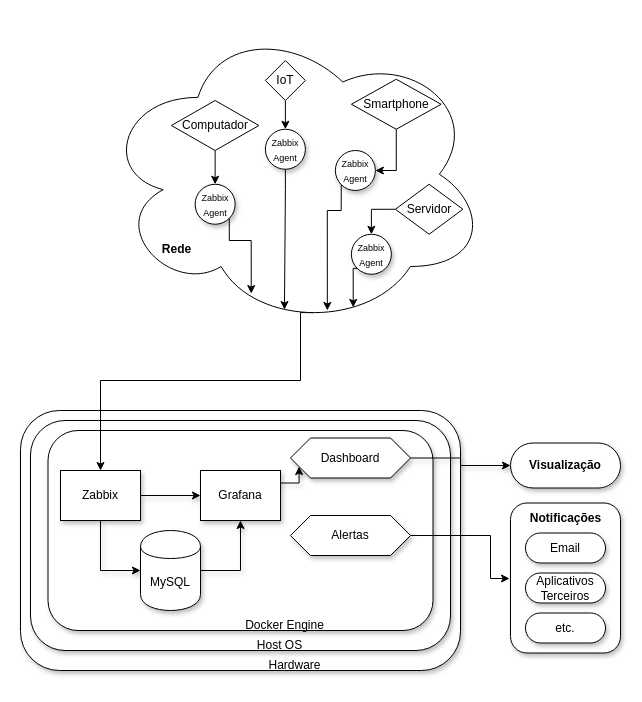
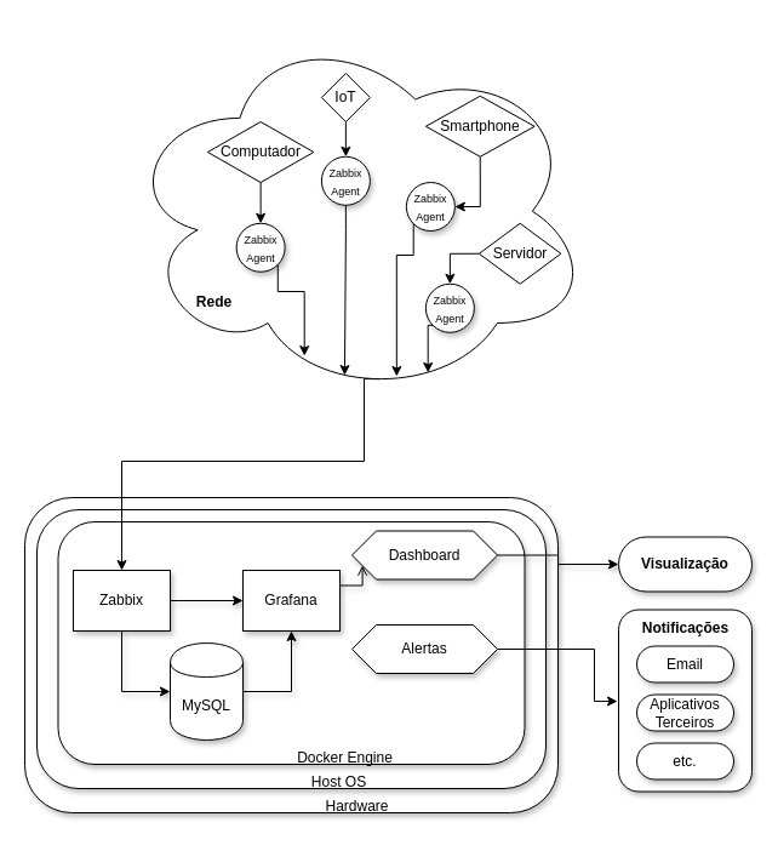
  <mxCell id="0" />
  <mxCell id="1" style="" parent="0" />
  <mxCell id="2" value="" style="rounded=1;whiteSpace=wrap;html=1;shadow=1;treeFolding=0;treeMoving=0;fixDash=0;collapsible=0;recursiveResize=1;expand=1;backgroundOutline=0;movableLabel=0;autosize=0;fixedWidth=0;comic=0;" parent="1" vertex="1"><mxGeometry x="20" y="410" width="440" height="260" as="geometry" /></mxCell>
  <mxCell id="3" value="" style="rounded=1;whiteSpace=wrap;html=1;shadow=1;treeFolding=0;treeMoving=0;fixDash=0;collapsible=0;recursiveResize=1;expand=1;backgroundOutline=0;movableLabel=0;autosize=0;fixedWidth=0;comic=0;" parent="1" vertex="1"><mxGeometry x="30" y="420" width="420" height="230" as="geometry" /></mxCell>
  <mxCell id="4" value="" style="rounded=1;whiteSpace=wrap;html=1;shadow=1;glass=0;perimeterSpacing=1;" parent="1" vertex="1"><mxGeometry x="47.5" y="430" width="385" height="200" as="geometry" /></mxCell>
  <mxCell id="5" style="edgeStyle=orthogonalEdgeStyle;rounded=0;orthogonalLoop=1;jettySize=auto;html=1;exitX=0.55;exitY=0.95;exitDx=0;exitDy=0;exitPerimeter=0;entryX=0.5;entryY=0;entryDx=0;entryDy=0;" parent="1" source="6" target="9" edge="1"><mxGeometry relative="1" as="geometry"><Array as="points"><mxPoint x="300" y="312" /><mxPoint x="300" y="380" /><mxPoint x="100" y="380" /></Array></mxGeometry></mxCell>
  <mxCell id="6" value="" style="ellipse;shape=cloud;whiteSpace=wrap;html=1;rotation=0;" parent="1" vertex="1"><mxGeometry x="100.88" y="20" width="386.25" height="307.5" as="geometry" /></mxCell>
  <mxCell id="7" style="edgeStyle=orthogonalEdgeStyle;rounded=0;orthogonalLoop=1;jettySize=auto;html=1;exitX=0.5;exitY=1;exitDx=0;exitDy=0;entryX=0;entryY=0.5;entryDx=0;entryDy=0;shadow=1;" parent="1" source="9" target="13" edge="1"><mxGeometry relative="1" as="geometry" /></mxCell>
  <mxCell id="8" style="edgeStyle=orthogonalEdgeStyle;rounded=0;orthogonalLoop=1;jettySize=auto;html=1;exitX=1;exitY=0.5;exitDx=0;exitDy=0;entryX=0;entryY=0.5;entryDx=0;entryDy=0;shadow=1;" parent="1" source="9" target="11" edge="1"><mxGeometry relative="1" as="geometry" /></mxCell>
  <mxCell id="9" value="&lt;div&gt;Zabbix&lt;/div&gt;" style="html=1;whiteSpace=wrap;shadow=1;" parent="1" vertex="1"><mxGeometry x="60" y="470" width="80" height="50" as="geometry" /></mxCell>
- <mxCell id="10" style="edgeStyle=orthogonalEdgeStyle;rounded=0;orthogonalLoop=1;jettySize=auto;html=1;exitX=1;exitY=0.25;exitDx=0;exitDy=0;entryX=0;entryY=0.75;entryDx=0;entryDy=0;shadow=1;" parent="1" source="11" target="14" edge="1"><mxGeometry relative="1" as="geometry" /></mxCell>
+ <mxCell id="10" style="edgeStyle=orthogonalEdgeStyle;rounded=0;orthogonalLoop=1;jettySize=auto;html=1;exitX=1;exitY=0.25;exitDx=0;exitDy=0;entryX=0;entryY=0.75;entryDx=0;entryDy=0;shadow=1;endArrow=open;" parent="1" source="11" target="14" edge="1"><mxGeometry relative="1" as="geometry" /></mxCell>
  <mxCell id="11" value="&lt;div&gt;Grafana&lt;/div&gt;" style="html=1;whiteSpace=wrap;shadow=1;" parent="1" vertex="1"><mxGeometry x="200" y="470" width="80" height="50" as="geometry" /></mxCell>
  <mxCell id="12" style="edgeStyle=orthogonalEdgeStyle;rounded=0;orthogonalLoop=1;jettySize=auto;html=1;exitX=1;exitY=0.5;exitDx=0;exitDy=0;entryX=0.5;entryY=1;entryDx=0;entryDy=0;shadow=1;" parent="1" source="13" target="11" edge="1"><mxGeometry relative="1" as="geometry" /></mxCell>
  <mxCell id="13" value="MySQL" style="shape=cylinder;whiteSpace=wrap;html=1;boundedLbl=1;backgroundOutline=1;shadow=1;" parent="1" vertex="1"><mxGeometry x="140" y="530" width="60" height="80" as="geometry" /></mxCell>
  <mxCell id="14" value="&lt;div&gt;Dashboard&lt;/div&gt;" style="shape=hexagon;perimeter=hexagonPerimeter2;whiteSpace=wrap;html=1;fixedSize=1;shadow=1;" parent="1" vertex="1"><mxGeometry x="290" y="437.5" width="120" height="40" as="geometry" /></mxCell>
  <mxCell id="15" style="edgeStyle=orthogonalEdgeStyle;rounded=0;orthogonalLoop=1;jettySize=auto;html=1;exitX=1;exitY=0.5;exitDx=0;exitDy=0;" parent="1" source="16" target="23" edge="1"><mxGeometry relative="1" as="geometry"><Array as="points"><mxPoint x="490" y="535" /><mxPoint x="490" y="578" /></Array></mxGeometry></mxCell>
  <mxCell id="16" value="&lt;div&gt;Alertas&lt;/div&gt;" style="shape=hexagon;perimeter=hexagonPerimeter2;whiteSpace=wrap;html=1;fixedSize=1;shadow=1;" parent="1" vertex="1"><mxGeometry x="290" y="515" width="120" height="40" as="geometry" /></mxCell>
  <mxCell id="17" value="&lt;div&gt;Hardware&lt;/div&gt;" style="text;html=1;align=center;verticalAlign=middle;resizable=0;points=[];autosize=1;strokeColor=none;fillColor=none;shadow=1;" parent="1" vertex="1"><mxGeometry x="254" y="650" width="80" height="30" as="geometry" /></mxCell>
  <mxCell id="18" value="Host OS" style="text;html=1;align=center;verticalAlign=middle;resizable=0;points=[];autosize=1;strokeColor=none;fillColor=none;shadow=1;" parent="1" vertex="1"><mxGeometry x="244" y="630" width="70" height="30" as="geometry" /></mxCell>
  <mxCell id="19" value="&lt;div&gt;&lt;b&gt;Visualização&lt;/b&gt;&lt;/div&gt;" style="html=1;dashed=0;whiteSpace=wrap;shape=mxgraph.dfd.start;shadow=1;" parent="1" vertex="1"><mxGeometry x="510" y="442.5" width="110" height="45" as="geometry" /></mxCell>
  <mxCell id="20" style="edgeStyle=orthogonalEdgeStyle;rounded=0;orthogonalLoop=1;jettySize=auto;html=1;exitX=1;exitY=0.5;exitDx=0;exitDy=0;entryX=0;entryY=0.5;entryDx=0;entryDy=0;entryPerimeter=0;shadow=1;" parent="1" source="14" target="19" edge="1"><mxGeometry relative="1" as="geometry" /></mxCell>
  <mxCell id="21" value="&lt;div&gt;Docker Engine&lt;/div&gt;" style="text;html=1;align=center;verticalAlign=middle;resizable=0;points=[];autosize=1;strokeColor=none;fillColor=none;" parent="1" vertex="1"><mxGeometry x="234" y="610" width="100" height="30" as="geometry" /></mxCell>
  <mxCell id="22" value="&lt;div&gt;&lt;font style=&quot;font-size: 9px;&quot;&gt;Zabbix Agent&lt;/font&gt;&lt;/div&gt;" style="ellipse;whiteSpace=wrap;html=1;aspect=fixed;shadow=1;" parent="1" vertex="1"><mxGeometry x="194.63" y="183.75" width="40" height="40" as="geometry" /></mxCell>
  <mxCell id="23" value="" style="rounded=1;whiteSpace=wrap;html=1;shadow=1;glass=0;perimeterSpacing=1;" parent="1" vertex="1"><mxGeometry x="510" y="502.5" width="110" height="150" as="geometry" /></mxCell>
  <mxCell id="24" value="Email" style="html=1;dashed=0;whiteSpace=wrap;shape=mxgraph.dfd.start;shadow=1;" parent="1" vertex="1"><mxGeometry x="525" y="532.5" width="80" height="30" as="geometry" /></mxCell>
  <mxCell id="25" value="&lt;div&gt;Aplicativos Terceiros&lt;/div&gt;" style="html=1;dashed=0;whiteSpace=wrap;shape=mxgraph.dfd.start;shadow=1;" parent="1" vertex="1"><mxGeometry x="525" y="572.5" width="80" height="30" as="geometry" /></mxCell>
  <mxCell id="26" value="&lt;div&gt;etc.&lt;/div&gt;" style="html=1;dashed=0;whiteSpace=wrap;shape=mxgraph.dfd.start;shadow=1;" parent="1" vertex="1"><mxGeometry x="525" y="612.5" width="80" height="30" as="geometry" /></mxCell>
  <mxCell id="27" value="&lt;div&gt;&lt;b&gt;Notificações&lt;/b&gt;&lt;/div&gt;" style="text;html=1;align=center;verticalAlign=middle;resizable=0;points=[];autosize=1;strokeColor=none;fillColor=none;" parent="1" vertex="1"><mxGeometry x="520" y="502.5" width="90" height="30" as="geometry" /></mxCell>
  <mxCell id="28" value="&lt;div&gt;&lt;font style=&quot;font-size: 9px;&quot;&gt;Zabbix Agent&lt;/font&gt;&lt;/div&gt;" style="ellipse;whiteSpace=wrap;html=1;aspect=fixed;shadow=1;" parent="1" vertex="1"><mxGeometry x="264.88" y="128.75" width="40" height="40" as="geometry" /></mxCell>
  <mxCell id="29" value="&lt;div&gt;&lt;font style=&quot;font-size: 9px;&quot;&gt;Zabbix Agent&lt;/font&gt;&lt;/div&gt;" style="ellipse;whiteSpace=wrap;html=1;aspect=fixed;shadow=1;" parent="1" vertex="1"><mxGeometry x="334.88" y="150" width="40" height="40" as="geometry" /></mxCell>
  <mxCell id="30" style="edgeStyle=orthogonalEdgeStyle;rounded=0;orthogonalLoop=1;jettySize=auto;html=1;exitX=0.5;exitY=1;exitDx=0;exitDy=0;entryX=0.5;entryY=0;entryDx=0;entryDy=0;" parent="1" source="31" target="22" edge="1"><mxGeometry relative="1" as="geometry" /></mxCell>
  <mxCell id="31" value="Computador" style="rhombus;whiteSpace=wrap;html=1;" parent="1" vertex="1"><mxGeometry x="170.88" y="100" width="87.5" height="50" as="geometry" /></mxCell>
  <mxCell id="32" style="edgeStyle=orthogonalEdgeStyle;rounded=0;orthogonalLoop=1;jettySize=auto;html=1;exitX=0;exitY=0.5;exitDx=0;exitDy=0;entryX=0.5;entryY=0;entryDx=0;entryDy=0;" parent="1" source="33" target="38" edge="1"><mxGeometry relative="1" as="geometry" /></mxCell>
  <mxCell id="33" value="&lt;div&gt;Servidor&lt;/div&gt;" style="rhombus;whiteSpace=wrap;html=1;" parent="1" vertex="1"><mxGeometry x="394.88" y="183.75" width="67.5" height="50" as="geometry" /></mxCell>
  <mxCell id="34" style="edgeStyle=orthogonalEdgeStyle;rounded=0;orthogonalLoop=1;jettySize=auto;html=1;exitX=0.5;exitY=1;exitDx=0;exitDy=0;entryX=1;entryY=0.5;entryDx=0;entryDy=0;" parent="1" source="35" target="29" edge="1"><mxGeometry relative="1" as="geometry" /></mxCell>
  <mxCell id="35" value="&lt;div&gt;Smartphone&lt;/div&gt;" style="rhombus;whiteSpace=wrap;html=1;" parent="1" vertex="1"><mxGeometry x="350.88" y="78.75" width="89.75" height="50" as="geometry" /></mxCell>
  <mxCell id="36" style="edgeStyle=orthogonalEdgeStyle;rounded=0;orthogonalLoop=1;jettySize=auto;html=1;exitX=0.5;exitY=1;exitDx=0;exitDy=0;entryX=0.5;entryY=0;entryDx=0;entryDy=0;" parent="1" source="37" target="28" edge="1"><mxGeometry relative="1" as="geometry" /></mxCell>
  <mxCell id="37" value="IoT" style="rhombus;whiteSpace=wrap;html=1;" parent="1" vertex="1"><mxGeometry x="264.88" y="60" width="40" height="40" as="geometry" /></mxCell>
  <mxCell id="38" value="&lt;div&gt;&lt;font style=&quot;font-size: 9px;&quot;&gt;Zabbix Agent&lt;/font&gt;&lt;/div&gt;" style="ellipse;whiteSpace=wrap;html=1;aspect=fixed;shadow=1;" parent="1" vertex="1"><mxGeometry x="350.88" y="233.75" width="40" height="40" as="geometry" /></mxCell>
  <mxCell id="39" style="edgeStyle=orthogonalEdgeStyle;rounded=0;orthogonalLoop=1;jettySize=auto;html=1;exitX=0;exitY=1;exitDx=0;exitDy=0;entryX=0.585;entryY=0.943;entryDx=0;entryDy=0;entryPerimeter=0;" parent="1" source="29" target="6" edge="1"><mxGeometry relative="1" as="geometry" /></mxCell>
  <mxCell id="40" style="edgeStyle=orthogonalEdgeStyle;rounded=0;orthogonalLoop=1;jettySize=auto;html=1;exitX=1;exitY=1;exitDx=0;exitDy=0;entryX=0.388;entryY=0.888;entryDx=0;entryDy=0;entryPerimeter=0;" parent="1" source="22" target="6" edge="1"><mxGeometry relative="1" as="geometry"><Array as="points"><mxPoint x="228.88" y="240" /><mxPoint x="250.88" y="240" /></Array></mxGeometry></mxCell>
  <mxCell id="41" style="edgeStyle=orthogonalEdgeStyle;rounded=0;orthogonalLoop=1;jettySize=auto;html=1;exitX=0;exitY=1;exitDx=0;exitDy=0;entryX=0.652;entryY=0.933;entryDx=0;entryDy=0;entryPerimeter=0;" parent="1" source="38" target="6" edge="1"><mxGeometry relative="1" as="geometry" /></mxCell>
  <mxCell id="42" style="edgeStyle=orthogonalEdgeStyle;rounded=0;orthogonalLoop=1;jettySize=auto;html=1;exitX=0.5;exitY=1;exitDx=0;exitDy=0;entryX=0.474;entryY=0.94;entryDx=0;entryDy=0;entryPerimeter=0;" parent="1" source="28" target="6" edge="1"><mxGeometry relative="1" as="geometry" /></mxCell>
  <mxCell id="43" value="&lt;b&gt;Rede&lt;/b&gt;" style="text;html=1;align=center;verticalAlign=middle;resizable=0;points=[];autosize=1;strokeColor=none;fillColor=none;" parent="1" vertex="1"><mxGeometry x="150.88" y="233.75" width="50" height="30" as="geometry" /></mxCell>
